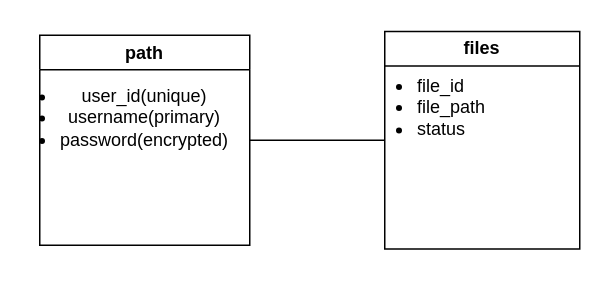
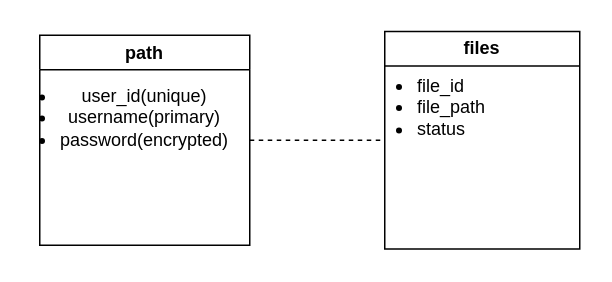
  <mxCell id="0" />
  <mxCell id="1" parent="0" />
  <mxCell id="2" value="path" style="swimlane;whiteSpace=wrap;html=1;" vertex="1" parent="1"><mxGeometry x="20" y="23" width="140" height="140" as="geometry"><mxRectangle x="320" y="190" width="70" height="30" as="alternateBounds" /></mxGeometry></mxCell>
  <mxCell id="3" value="&lt;ul&gt;&lt;li&gt;user_id(unique)&lt;/li&gt;&lt;li&gt;username(primary)&lt;/li&gt;&lt;li&gt;password(encrypted)&lt;/li&gt;&lt;/ul&gt;" style="text;html=1;align=center;verticalAlign=middle;whiteSpace=wrap;rounded=0;" vertex="1" parent="2"><mxGeometry x="20" y="40" width="60" height="30" as="geometry" /></mxCell>
  <mxCell id="4" value="files" style="swimlane;whiteSpace=wrap;html=1;" vertex="1" parent="1"><mxGeometry x="250" y="20.5" width="130" height="145" as="geometry"><mxRectangle x="550" y="187.5" width="60" height="30" as="alternateBounds" /></mxGeometry></mxCell>
  <mxCell id="5" value="&lt;ul&gt;&lt;li&gt;file_id&lt;/li&gt;&lt;li&gt;file_path&lt;/li&gt;&lt;li&gt;status&lt;/li&gt;&lt;/ul&gt;" style="text;html=1;align=left;verticalAlign=middle;whiteSpace=wrap;rounded=0;" vertex="1" parent="4"><mxGeometry x="-20" y="35" width="60" height="30" as="geometry" /></mxCell>
- <mxCell id="6" value="" style="endArrow=none;html=1;rounded=0;entryX=0;entryY=0.5;entryDx=0;entryDy=0;exitX=1;exitY=0.5;exitDx=0;exitDy=0;" edge="1" parent="1" source="2" target="4"><mxGeometry width="50" height="50" relative="1" as="geometry"><mxPoint x="100" y="253" as="sourcePoint" /><mxPoint x="150" y="203" as="targetPoint" /></mxGeometry></mxCell>
+ <mxCell id="6" value="" style="endArrow=none;html=1;rounded=0;entryX=0;entryY=0.5;entryDx=0;entryDy=0;exitX=1;exitY=0.5;exitDx=0;exitDy=0;dashed=1;" edge="1" parent="1" source="2" target="4"><mxGeometry width="50" height="50" relative="1" as="geometry"><mxPoint x="100" y="253" as="sourcePoint" /><mxPoint x="150" y="203" as="targetPoint" /></mxGeometry></mxCell>
